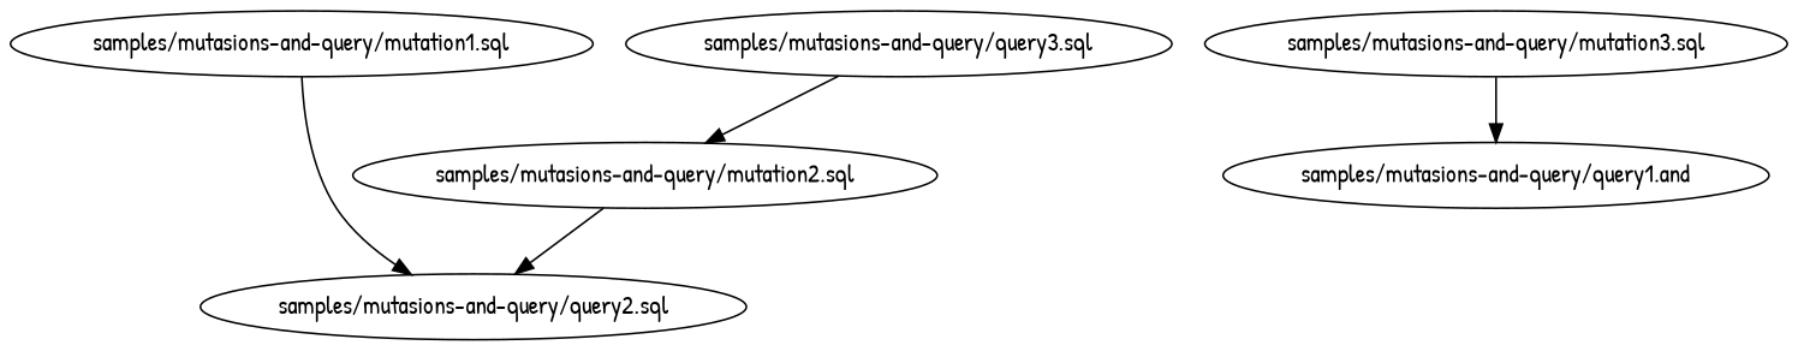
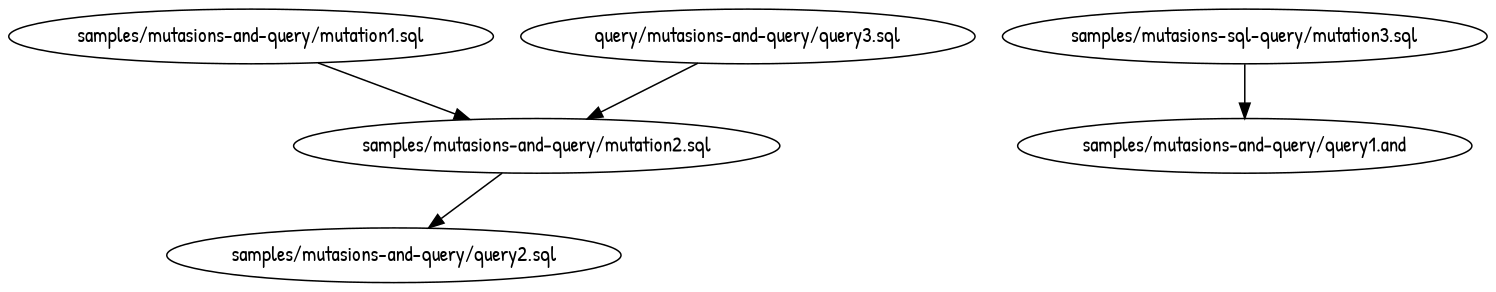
  digraph {
    fontname="Patrick Hand"
    node [fontname="Patrick Hand" type=query]
    edge [fontname="Patrick Hand"]
    n1 [label="samples/mutasions-and-query/mutation1.sql"]
    n2 [label="samples/mutasions-and-query/query2.sql"]
    n3 [label="samples/mutasions-and-query/mutation2.sql"]
-   n4 [label="samples/mutasions-and-query/query3.sql"]
-   n5 [label="samples/mutasions-and-query/mutation3.sql"]
+   n4 [label="query/mutasions-and-query/query3.sql"]
+   n5 [label="samples/mutasions-sql-query/mutation3.sql"]
    n6 [label="samples/mutasions-and-query/query1.and"]
-   n1 -> n2
+   n1 -> n3
    n3 -> n2
    n4 -> n3
    n5 -> n6
  }
